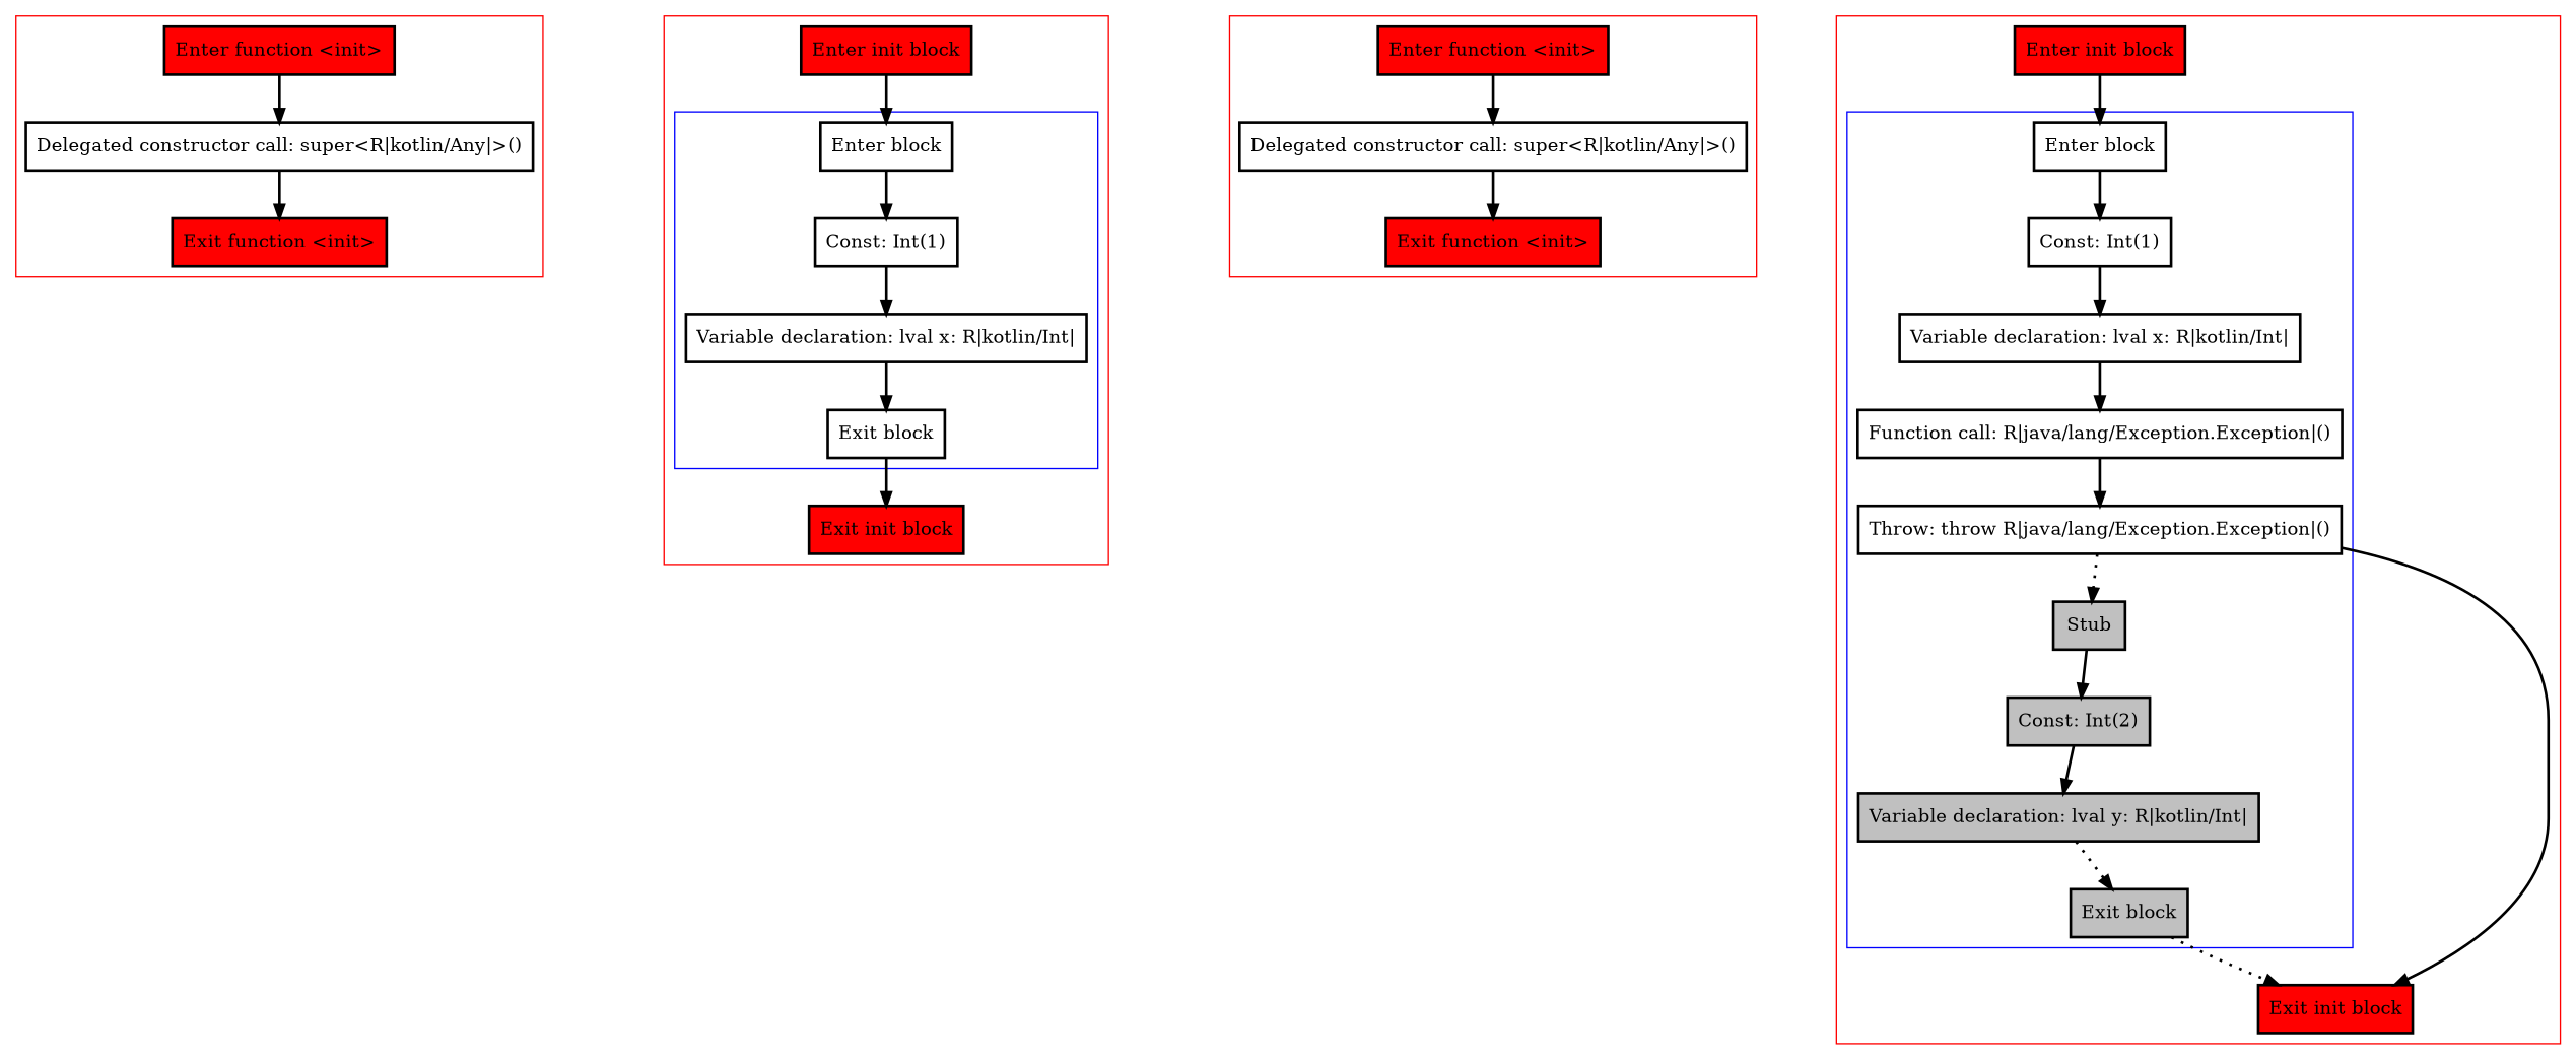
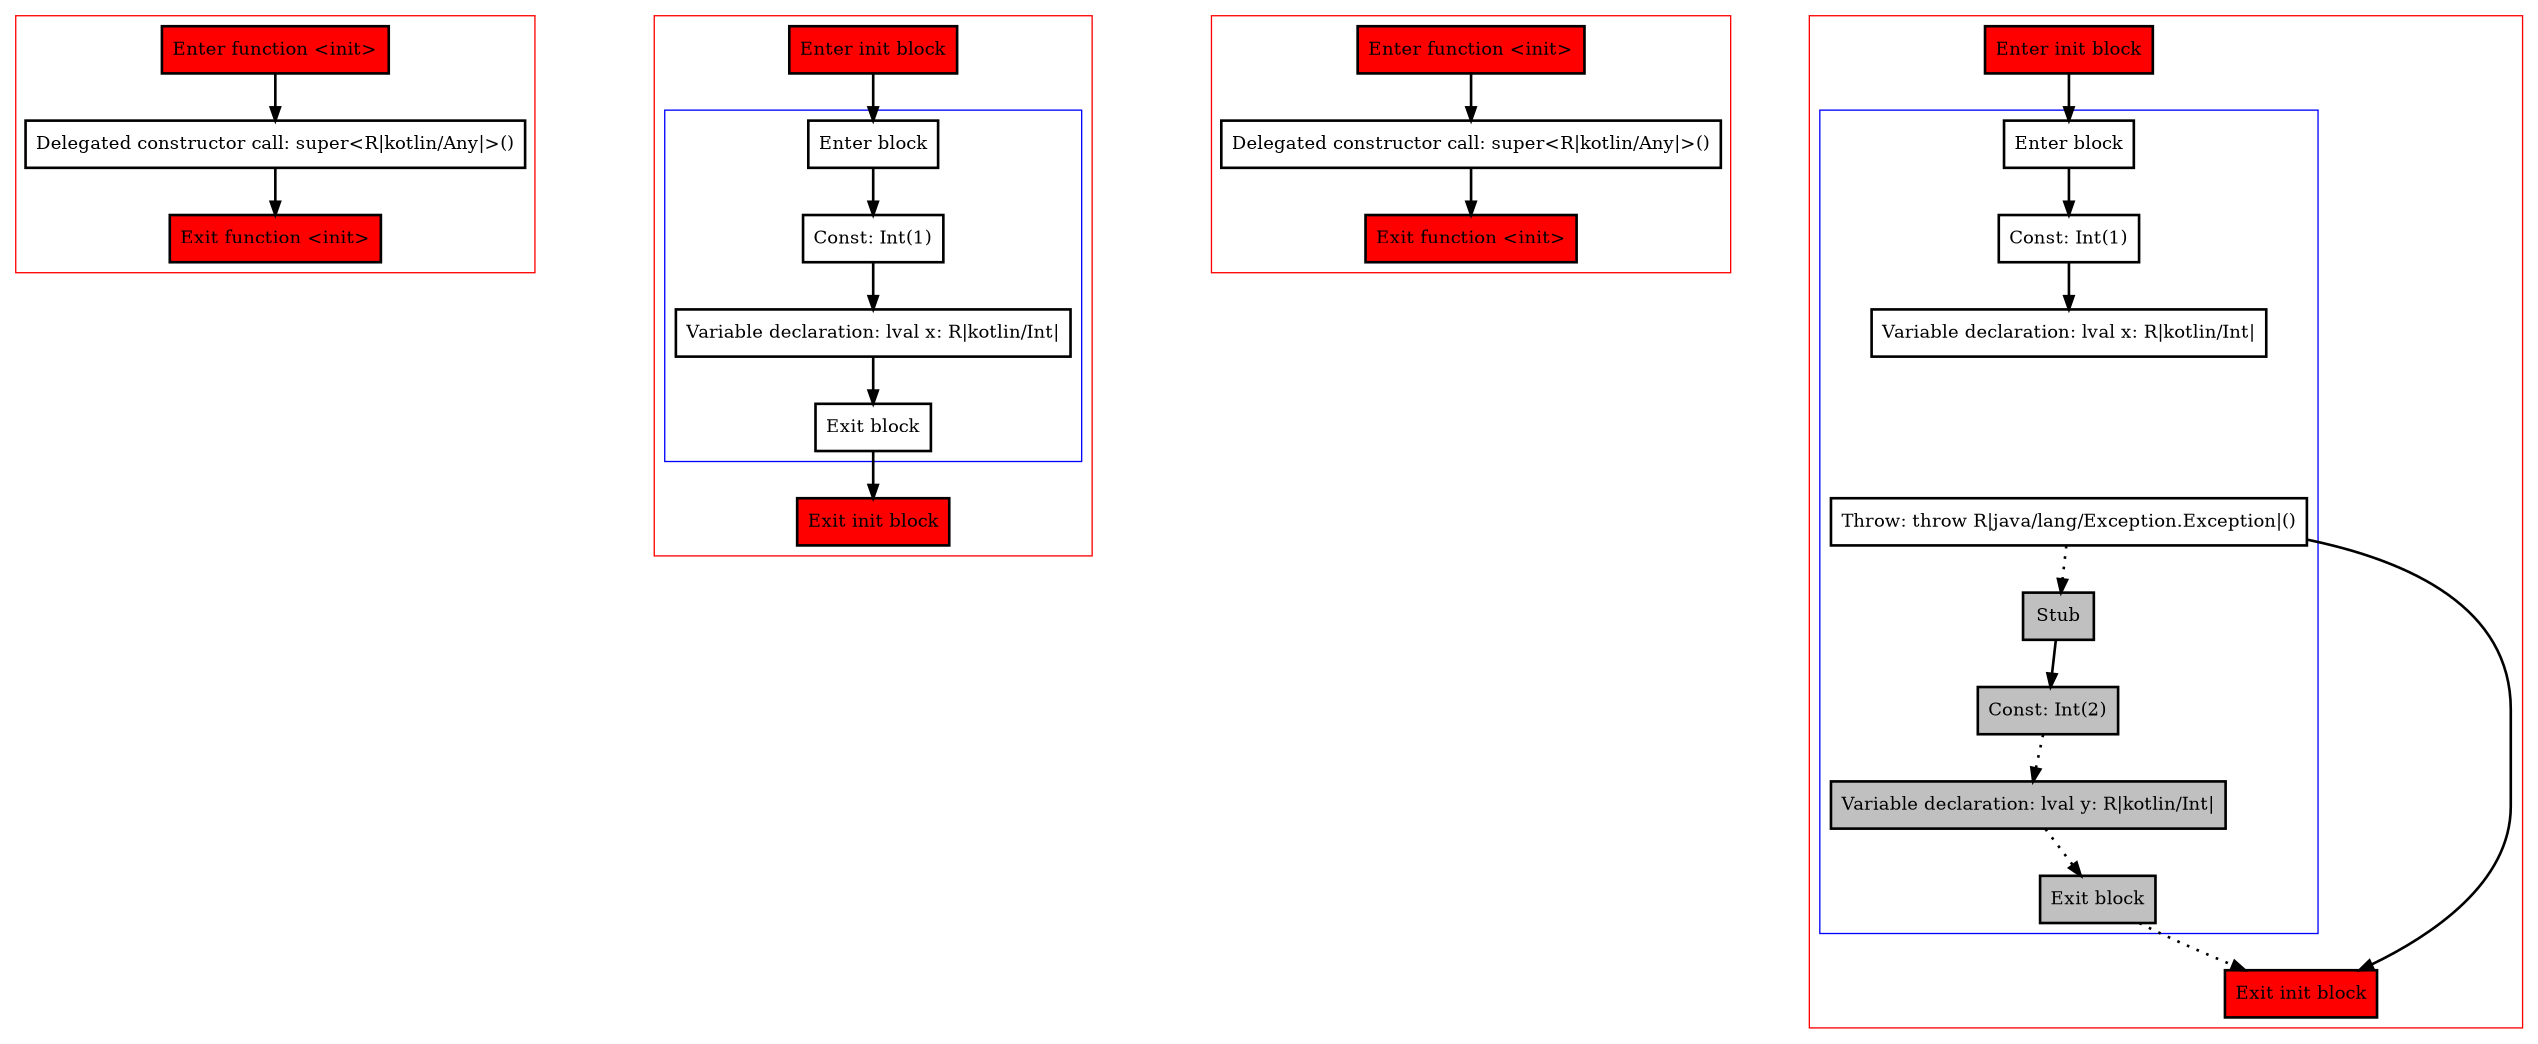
  digraph {
    nodesep=3
    node [penwidth=2 shape=box style=filled]
    edge [penwidth=2]
    n1 [fillcolor=red label="Enter function <init>"]
    n2 [label="Delegated constructor call: super<R|kotlin/Any|>()" style=""]
    n3 [fillcolor=red label="Exit function <init>"]
    n4 [label="Enter block" style=""]
    n5 [label="Const: Int(1)" style=""]
    n6 [label="Variable declaration: lval x: R|kotlin/Int|" style=""]
    n7 [label="Exit block" style=""]
    n8 [fillcolor=red label="Enter init block"]
    n9 [fillcolor=red label="Exit init block"]
    n10 [fillcolor=red label="Enter function <init>"]
    n11 [label="Delegated constructor call: super<R|kotlin/Any|>()" style=""]
    n12 [fillcolor=red label="Exit function <init>"]
    n13 [label="Enter block" style=""]
    n14 [label="Const: Int(1)" style=""]
    n15 [label="Variable declaration: lval x: R|kotlin/Int|" style=""]
-   n16 [label="Function call: R|java/lang/Exception.Exception|()" style=""]
    n17 [label="Throw: throw R|java/lang/Exception.Exception|()" style=""]
    n18 [fillcolor=gray label=Stub]
    n19 [fillcolor=gray label="Const: Int(2)"]
    n20 [fillcolor=gray label="Variable declaration: lval y: R|kotlin/Int|"]
    n21 [fillcolor=gray label="Exit block"]
    n22 [fillcolor=red label="Enter init block"]
    n23 [fillcolor=red label="Exit init block"]
    subgraph cluster_1 {
      color=red
      n1
      n2
      n3
    }
    subgraph cluster_2 {
      color=red
      n8
      n9
      subgraph cluster_3 {
        color=blue
        n4
        n5
        n6
        n7
      }
    }
    subgraph cluster_4 {
      color=red
      n10
      n11
      n12
    }
    subgraph cluster_5 {
      color=red
      n22
      n23
      subgraph cluster_6 {
        color=blue
        n13
        n14
        n15
-       n16
        n17
        n18
        n19
        n20
        n21
      }
    }
    n1 -> n2
    n2 -> n3
    n4 -> n5
    n5 -> n6
    n6 -> n7
    n7 -> n9
    n8 -> n4
    n10 -> n11
    n11 -> n12
    n13 -> n14
    n14 -> n15
-   n15 -> n16
-   n16 -> n17
    n17 -> n18 [style=dotted]
    n17 -> n23
    n18 -> n19 [style=solid]
-   n19 -> n20 [style=solid]
+   n19 -> n20 [style=dotted]
    n20 -> n21 [style=dotted]
    n21 -> n23 [style=dotted]
    n22 -> n13
  }
